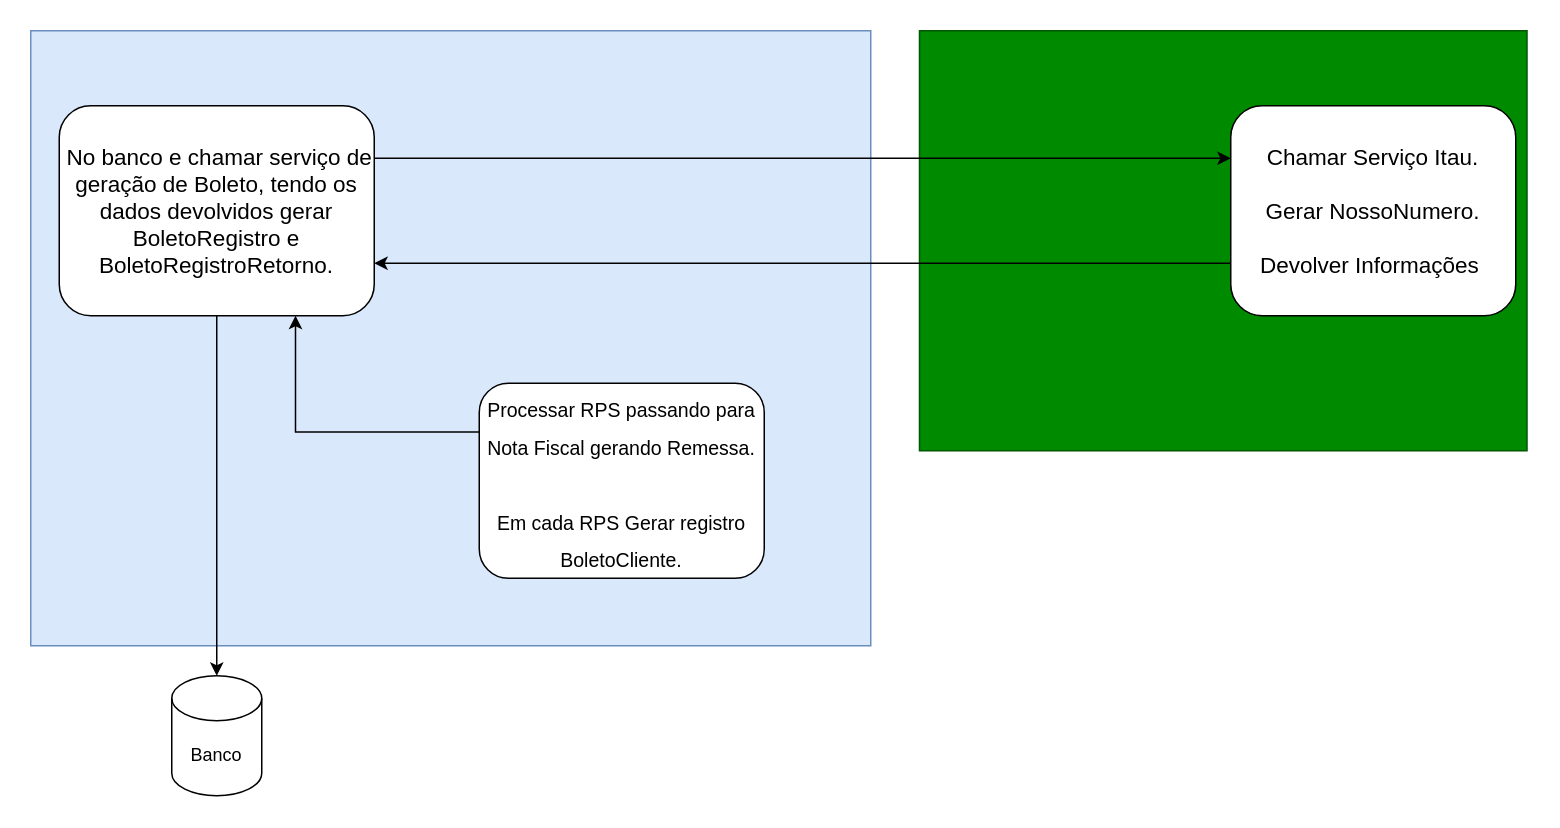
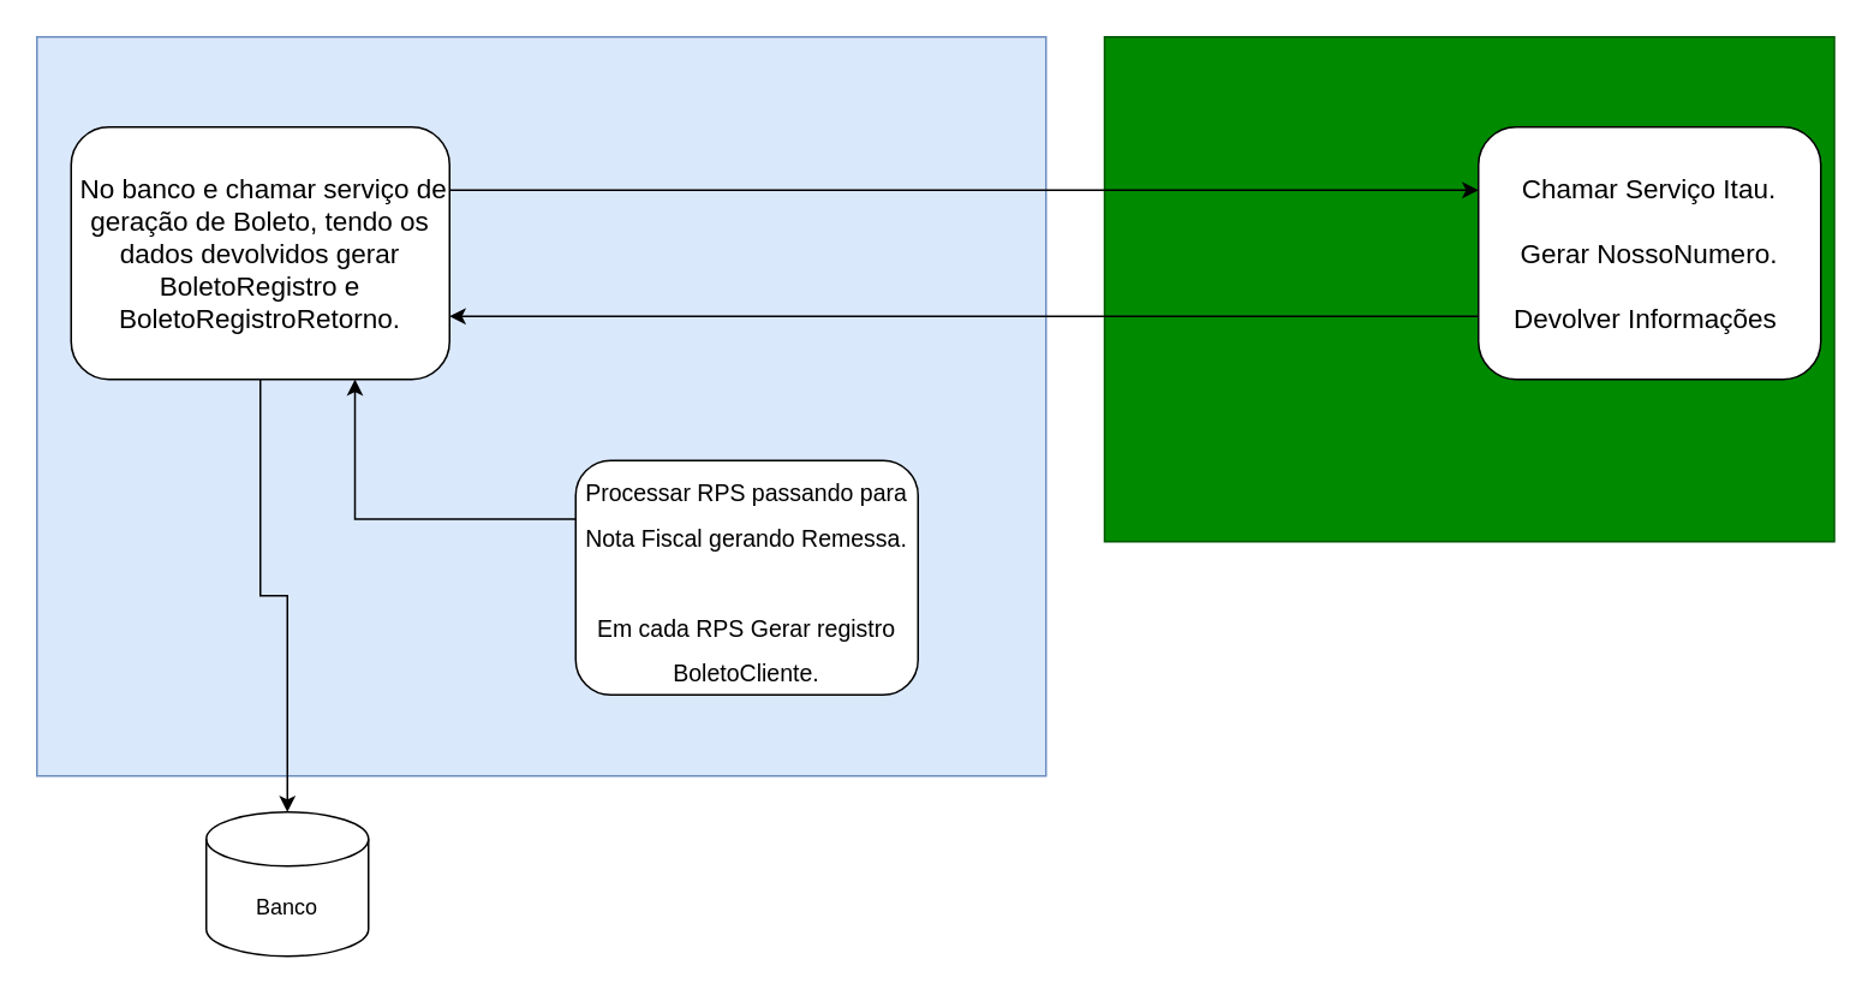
  <mxCell id="0" />
  <mxCell id="1" parent="0" />
  <mxCell id="2" value="" style="rounded=0;whiteSpace=wrap;html=1;fontSize=21;fillColor=#dae8fc;strokeColor=#6c8ebf;" vertex="1" parent="1"><mxGeometry x="20" y="20" width="560" height="410" as="geometry" /></mxCell>
  <mxCell id="3" value="" style="rounded=0;whiteSpace=wrap;html=1;fontSize=21;fillColor=#008a00;strokeColor=#005700;fontColor=#ffffff;" vertex="1" parent="1"><mxGeometry x="612.5" y="20" width="405" height="280" as="geometry" /></mxCell>
  <mxCell id="4" style="edgeStyle=orthogonalEdgeStyle;rounded=0;orthogonalLoop=1;jettySize=auto;html=1;exitX=1;exitY=0.25;exitDx=0;exitDy=0;entryX=0;entryY=0.25;entryDx=0;entryDy=0;" edge="1" parent="1" source="6" target="8"><mxGeometry relative="1" as="geometry"><Array as="points"><mxPoint x="330" y="105" /><mxPoint x="330" y="105" /></Array></mxGeometry></mxCell>
  <mxCell id="5" style="edgeStyle=orthogonalEdgeStyle;rounded=0;orthogonalLoop=1;jettySize=auto;html=1;exitX=0.5;exitY=1;exitDx=0;exitDy=0;entryX=0.5;entryY=0;entryDx=0;entryDy=0;entryPerimeter=0;" edge="1" parent="1" source="6" target="9"><mxGeometry relative="1" as="geometry" /></mxCell>
  <mxCell id="6" value="&lt;font style=&quot;font-size: 15px;&quot;&gt;&amp;nbsp;No banco e chamar serviço de geração de Boleto, tendo os dados devolvidos gerar BoletoRegistro e BoletoRegistroRetorno.&lt;/font&gt;" style="rounded=1;whiteSpace=wrap;html=1;" vertex="1" parent="1"><mxGeometry x="39" y="70" width="210" height="140" as="geometry" /></mxCell>
  <mxCell id="7" style="edgeStyle=orthogonalEdgeStyle;rounded=0;orthogonalLoop=1;jettySize=auto;html=1;exitX=0;exitY=0.75;exitDx=0;exitDy=0;entryX=1;entryY=0.75;entryDx=0;entryDy=0;" edge="1" parent="1" source="8" target="6"><mxGeometry relative="1" as="geometry" /></mxCell>
  <mxCell id="8" value="&lt;font style=&quot;font-size: 15px;&quot;&gt;Chamar Serviço Itau.&lt;br&gt;&lt;br&gt;Gerar NossoNumero.&lt;br&gt;&lt;br&gt;Devolver Informações&amp;nbsp;&lt;/font&gt;" style="rounded=1;whiteSpace=wrap;html=1;" vertex="1" parent="1"><mxGeometry x="820" y="70" width="190" height="140" as="geometry" /></mxCell>
- <mxCell id="9" value="Banco" style="shape=cylinder3;whiteSpace=wrap;html=1;boundedLbl=1;backgroundOutline=1;size=15;" vertex="1" parent="1"><mxGeometry x="114" y="450" width="60" height="80" as="geometry" /></mxCell>
+ <mxCell id="9" value="Banco" style="shape=cylinder3;whiteSpace=wrap;html=1;boundedLbl=1;backgroundOutline=1;size=15;" vertex="1" parent="1"><mxGeometry x="114" y="450" width="90" height="80" as="geometry" /></mxCell>
  <mxCell id="10" style="edgeStyle=orthogonalEdgeStyle;rounded=0;orthogonalLoop=1;jettySize=auto;html=1;exitX=0;exitY=0.25;exitDx=0;exitDy=0;entryX=0.75;entryY=1;entryDx=0;entryDy=0;fontSize=21;" edge="1" parent="1" source="11" target="6"><mxGeometry relative="1" as="geometry" /></mxCell>
  <mxCell id="11" value="&lt;font style=&quot;font-size: 13px;&quot;&gt;Processar RPS passando para Nota Fiscal gerando Remessa.&lt;br style=&quot;&quot;&gt;&lt;br style=&quot;&quot;&gt;Em cada RPS Gerar registro BoletoCliente.&lt;/font&gt;" style="rounded=1;whiteSpace=wrap;html=1;fontSize=21;" vertex="1" parent="1"><mxGeometry x="319" y="255" width="190" height="130" as="geometry" /></mxCell>
